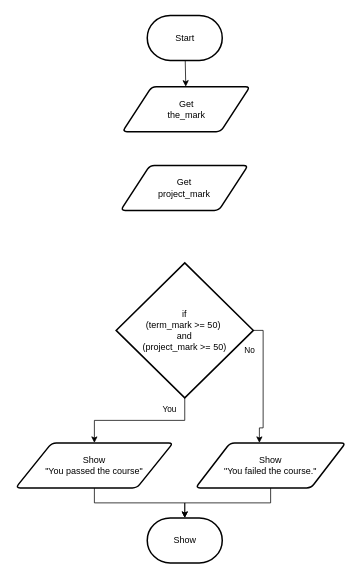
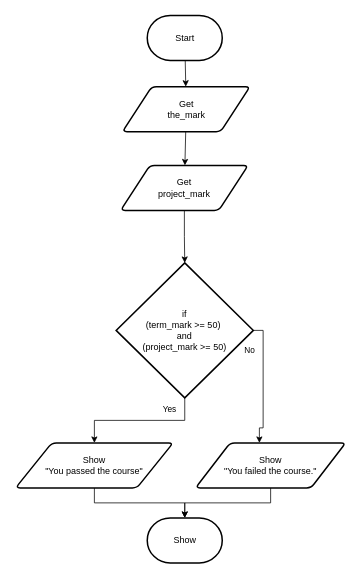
  <mxCell id="0" />
  <mxCell id="1" parent="0" />
  <mxCell id="2" style="edgeStyle=none;html=1;" edge="1" parent="1" source="3" target="17"><mxGeometry relative="1" as="geometry" /></mxCell>
  <mxCell id="3" value="Start" style="strokeWidth=2;html=1;shape=mxgraph.flowchart.terminator;whiteSpace=wrap;" parent="1" vertex="1"><mxGeometry x="195.5" y="20" width="100" height="60" as="geometry" /></mxCell>
+ <mxCell id="4" style="edgeStyle=orthogonalEdgeStyle;html=1;rounded=0;" parent="1" source="5" target="9" edge="1"><mxGeometry relative="1" as="geometry" /></mxCell>
  <mxCell id="5" value="Get&lt;br&gt;project_mark" style="shape=parallelogram;html=1;strokeWidth=2;perimeter=parallelogramPerimeter;whiteSpace=wrap;rounded=1;arcSize=12;size=0.23;" parent="1" vertex="1"><mxGeometry x="160" y="220" width="170" height="60" as="geometry" /></mxCell>
  <mxCell id="6" value="Show" style="strokeWidth=2;html=1;shape=mxgraph.flowchart.terminator;whiteSpace=wrap;" parent="1" vertex="1"><mxGeometry x="195.5" y="690" width="100" height="60" as="geometry" /></mxCell>
  <mxCell id="7" style="edgeStyle=orthogonalEdgeStyle;shape=connector;rounded=0;html=1;labelBackgroundColor=default;strokeColor=default;fontFamily=Helvetica;fontSize=11;fontColor=default;endArrow=classic;" parent="1" source="9" target="11" edge="1"><mxGeometry relative="1" as="geometry" /></mxCell>
  <mxCell id="8" style="edgeStyle=orthogonalEdgeStyle;rounded=0;html=1;" edge="1" parent="1" source="9" target="15"><mxGeometry relative="1" as="geometry"><Array as="points"><mxPoint x="350" y="440" /><mxPoint x="350" y="570" /><mxPoint x="345" y="570" /></Array></mxGeometry></mxCell>
  <mxCell id="9" value="if&lt;br&gt;(term_mark &amp;gt;= 50)&amp;nbsp;&lt;br&gt;and&lt;br&gt;(project_mark &amp;gt;= 50)" style="strokeWidth=2;html=1;shape=mxgraph.flowchart.decision;whiteSpace=wrap;" parent="1" vertex="1"><mxGeometry x="154" y="350" width="183" height="180" as="geometry" /></mxCell>
  <mxCell id="10" style="edgeStyle=orthogonalEdgeStyle;shape=connector;rounded=0;html=1;entryX=0.5;entryY=0;entryDx=0;entryDy=0;entryPerimeter=0;labelBackgroundColor=default;strokeColor=default;fontFamily=Helvetica;fontSize=11;fontColor=default;endArrow=classic;" parent="1" source="11" target="6" edge="1"><mxGeometry relative="1" as="geometry" /></mxCell>
  <mxCell id="11" value="Show&lt;br&gt;&quot;You passed the course&quot;" style="shape=parallelogram;html=1;strokeWidth=2;perimeter=parallelogramPerimeter;whiteSpace=wrap;rounded=1;arcSize=12;size=0.23;" parent="1" vertex="1"><mxGeometry x="20" y="590" width="210" height="60" as="geometry" /></mxCell>
- <mxCell id="12" value="You" style="text;html=1;align=center;verticalAlign=middle;resizable=0;points=[];autosize=1;strokeColor=none;fillColor=none;fontSize=11;fontFamily=Helvetica;fontColor=default;" parent="1" vertex="1"><mxGeometry x="205" y="530" width="40" height="30" as="geometry" /></mxCell>
+ <mxCell id="12" value="Yes" style="text;html=1;align=center;verticalAlign=middle;resizable=0;points=[];autosize=1;strokeColor=none;fillColor=none;fontSize=11;fontFamily=Helvetica;fontColor=default;" parent="1" vertex="1"><mxGeometry x="205" y="530" width="40" height="30" as="geometry" /></mxCell>
  <mxCell id="13" value="No" style="text;html=1;align=center;verticalAlign=middle;resizable=0;points=[];autosize=1;strokeColor=none;fillColor=none;fontSize=11;fontFamily=Helvetica;fontColor=default;" parent="1" vertex="1"><mxGeometry x="312" y="452" width="40" height="30" as="geometry" /></mxCell>
  <mxCell id="14" style="edgeStyle=orthogonalEdgeStyle;shape=connector;rounded=0;html=1;labelBackgroundColor=default;strokeColor=default;fontFamily=Helvetica;fontSize=11;fontColor=default;endArrow=classic;" parent="1" source="15" target="6" edge="1"><mxGeometry relative="1" as="geometry" /></mxCell>
  <mxCell id="15" value="Show&lt;br&gt;&quot;You failed the course.&quot;" style="shape=parallelogram;html=1;strokeWidth=2;perimeter=parallelogramPerimeter;whiteSpace=wrap;rounded=1;arcSize=12;size=0.23;" parent="1" vertex="1"><mxGeometry x="260" y="590" width="200" height="60" as="geometry" /></mxCell>
+ <mxCell id="16" style="edgeStyle=none;html=1;" edge="1" parent="1" source="17" target="5"><mxGeometry relative="1" as="geometry" /></mxCell>
  <mxCell id="17" value="Get&lt;br&gt;the_mark" style="shape=parallelogram;html=1;strokeWidth=2;perimeter=parallelogramPerimeter;whiteSpace=wrap;rounded=1;arcSize=12;size=0.23;" vertex="1" parent="1"><mxGeometry x="162.5" y="115" width="170" height="60" as="geometry" /></mxCell>
